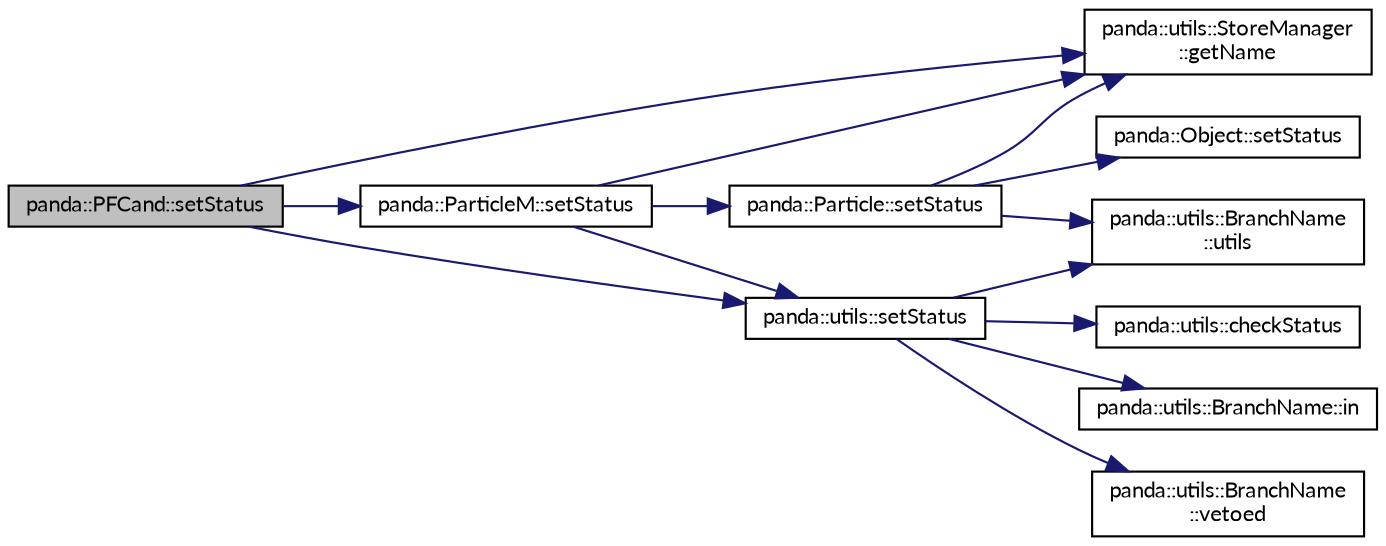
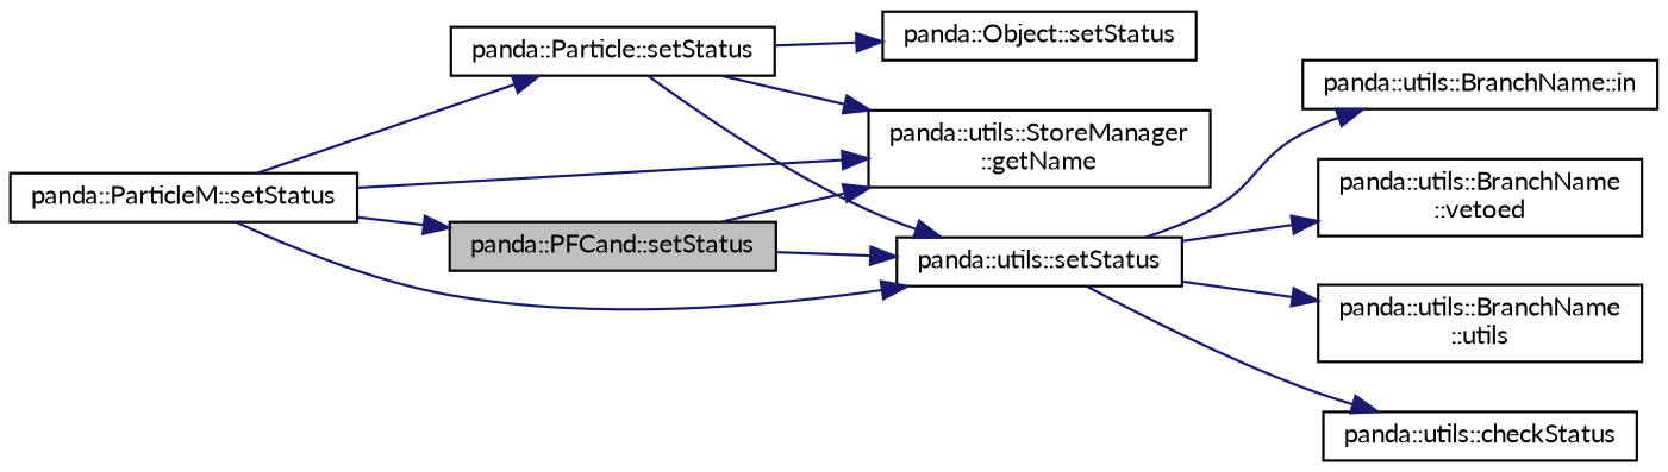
  digraph {
    fontname=Lato
    rankdir=LR
    node [color=black fillcolor=white fontname=Lato fontsize=10 shape=record style=filled]
    edge [color=midnightblue fontname=Lato fontsize=10 labelfontname=Helvetica labelfontsize=10 style=solid]
    n1 [fillcolor=grey75 fontcolor=black height=0.2 label="panda::PFCand::setStatus" width=0.4]
    n2 [height=0.2 label="panda::ParticleM::setStatus" width=0.4]
    n3 [height=0.2 label="panda::utils::StoreManager\l::getName" width=0.4]
    n4 [height=0.2 label="panda::utils::setStatus" width=0.4]
    n5 [height=0.2 label="panda::Particle::setStatus" width=0.4]
    n6 [height=0.2 label="panda::utils::BranchName::in" width=0.4]
    n7 [height=0.2 label="panda::utils::BranchName\l::vetoed" width=0.4]
    n8 [height=0.2 label="panda::utils::BranchName\l::utils" width=0.4]
    n9 [height=0.2 label="panda::utils::checkStatus" width=0.4]
    n10 [height=0.2 label="panda::Object::setStatus" width=0.4]
-   n1 -> n2
+   n2 -> n1
    n1 -> n3
    n1 -> n4
    n2 -> n3
    n2 -> n4
    n2 -> n5
    n4 -> n6
    n4 -> n7
    n4 -> n8
    n4 -> n9
    n5 -> n3
-   n5 -> n8
+   n5 -> n4
    n5 -> n10
  }
